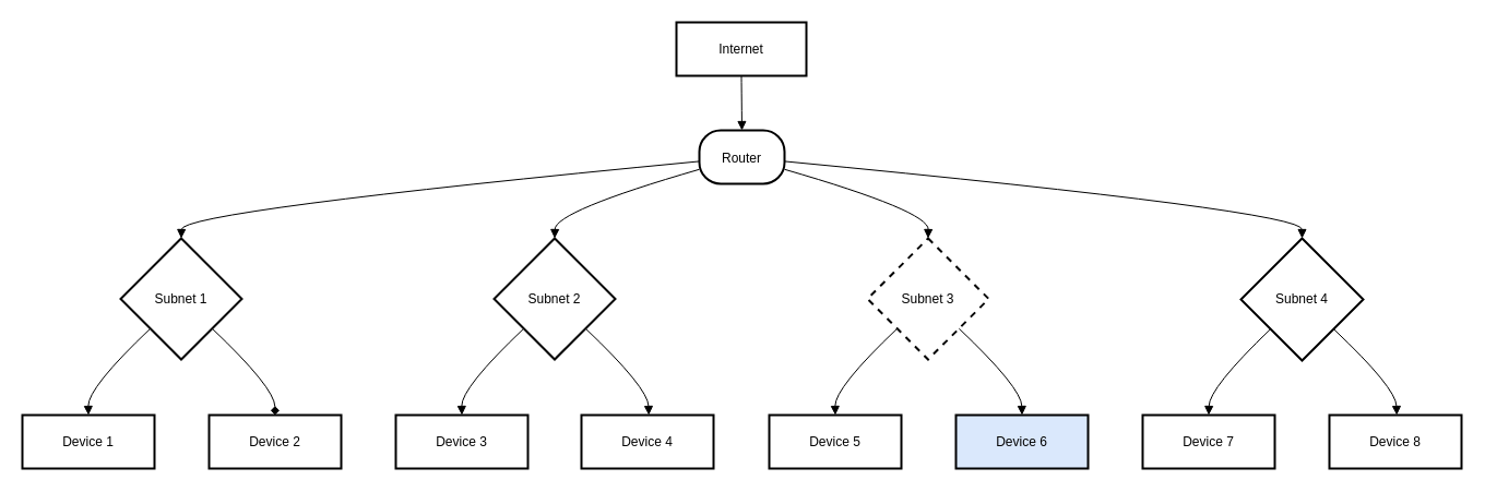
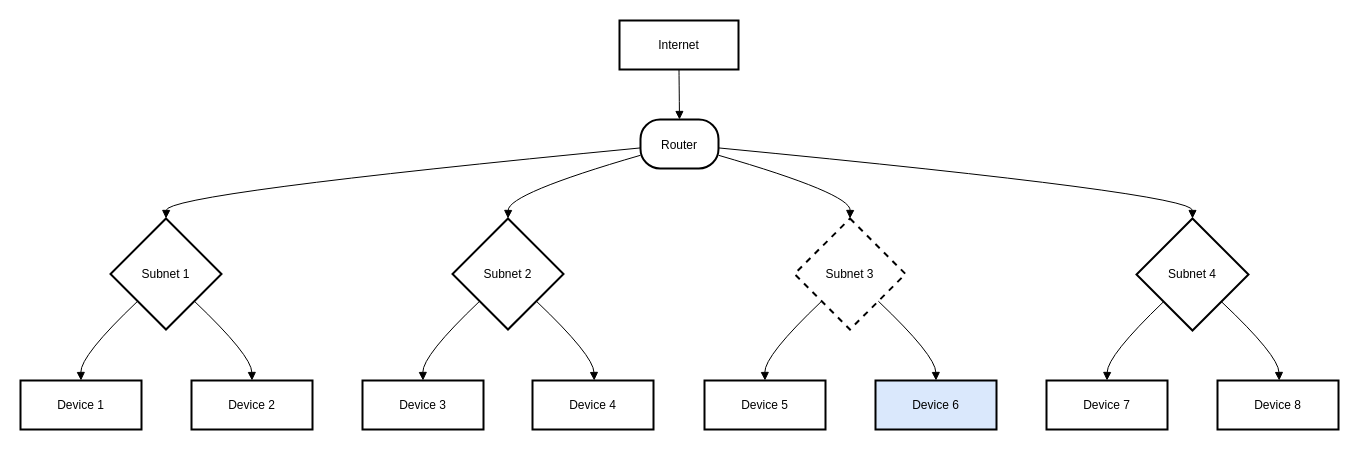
  <mxCell id="0" />
  <mxCell id="1" parent="0" />
  <mxCell id="2" value="Internet" style="whiteSpace=wrap;strokeWidth=2;" vertex="1" parent="1"><mxGeometry x="619" y="20" width="119" height="49" as="geometry" /></mxCell>
  <mxCell id="3" value="Router" style="rounded=1;arcSize=40;strokeWidth=2" vertex="1" parent="1"><mxGeometry x="640" y="119" width="78" height="49" as="geometry" /></mxCell>
  <mxCell id="4" value="Subnet 1" style="rhombus;strokeWidth=2;whiteSpace=wrap;" vertex="1" parent="1"><mxGeometry x="110" y="218" width="111" height="111" as="geometry" /></mxCell>
  <mxCell id="5" value="Device 1" style="whiteSpace=wrap;strokeWidth=2;" vertex="1" parent="1"><mxGeometry x="20" y="380" width="121" height="49" as="geometry" /></mxCell>
  <mxCell id="6" value="Device 2" style="whiteSpace=wrap;strokeWidth=2;" vertex="1" parent="1"><mxGeometry x="191" y="380" width="121" height="49" as="geometry" /></mxCell>
  <mxCell id="7" value="Subnet 2" style="rhombus;strokeWidth=2;whiteSpace=wrap;" vertex="1" parent="1"><mxGeometry x="452" y="218" width="111" height="111" as="geometry" /></mxCell>
  <mxCell id="8" value="Device 3" style="whiteSpace=wrap;strokeWidth=2;" vertex="1" parent="1"><mxGeometry x="362" y="380" width="121" height="49" as="geometry" /></mxCell>
  <mxCell id="9" value="Device 4" style="whiteSpace=wrap;strokeWidth=2;" vertex="1" parent="1"><mxGeometry x="532" y="380" width="121" height="49" as="geometry" /></mxCell>
  <mxCell id="10" value="Subnet 3" style="rhombus;strokeWidth=2;whiteSpace=wrap;dashed=1;" vertex="1" parent="1"><mxGeometry x="794" y="218" width="111" height="111" as="geometry" /></mxCell>
  <mxCell id="11" value="Device 5" style="whiteSpace=wrap;strokeWidth=2;" vertex="1" parent="1"><mxGeometry x="704" y="380" width="121" height="49" as="geometry" /></mxCell>
  <mxCell id="12" value="Device 6" style="whiteSpace=wrap;strokeWidth=2;fillColor=#dae8fc;" vertex="1" parent="1"><mxGeometry x="875" y="380" width="121" height="49" as="geometry" /></mxCell>
  <mxCell id="13" value="Subnet 4" style="rhombus;strokeWidth=2;whiteSpace=wrap;" vertex="1" parent="1"><mxGeometry x="1136" y="218" width="112" height="112" as="geometry" /></mxCell>
  <mxCell id="14" value="Device 7" style="whiteSpace=wrap;strokeWidth=2;" vertex="1" parent="1"><mxGeometry x="1046" y="380" width="121" height="49" as="geometry" /></mxCell>
  <mxCell id="15" value="Device 8" style="whiteSpace=wrap;strokeWidth=2;" vertex="1" parent="1"><mxGeometry x="1217" y="380" width="121" height="49" as="geometry" /></mxCell>
  <mxCell id="16" value="" style="curved=1;startArrow=none;endArrow=block;exitX=0.5;exitY=1;entryX=0.5;entryY=0;" edge="1" parent="1" source="2" target="3"><mxGeometry relative="1" as="geometry"><Array as="points" /></mxGeometry></mxCell>
  <mxCell id="17" value="" style="curved=1;startArrow=none;endArrow=block;exitX=0;exitY=0.58;entryX=0.5;entryY=0;" edge="1" parent="1" source="3" target="4"><mxGeometry relative="1" as="geometry"><Array as="points"><mxPoint x="166" y="193" /></Array></mxGeometry></mxCell>
  <mxCell id="18" value="" style="curved=1;startArrow=none;endArrow=block;exitX=0;exitY=0.98;entryX=0.5;entryY=0;" edge="1" parent="1" source="4" target="5"><mxGeometry relative="1" as="geometry"><Array as="points"><mxPoint x="80" y="355" /></Array></mxGeometry></mxCell>
- <mxCell id="19" value="" style="curved=1;startArrow=none;endArrow=diamond;exitX=1;exitY=0.98;entryX=0.5;entryY=0;" edge="1" parent="1" source="4" target="6"><mxGeometry relative="1" as="geometry"><Array as="points"><mxPoint x="251" y="355" /></Array></mxGeometry></mxCell>
+ <mxCell id="19" value="" style="curved=1;startArrow=none;endArrow=block;exitX=1;exitY=0.98;entryX=0.5;entryY=0;" edge="1" parent="1" source="4" target="6"><mxGeometry relative="1" as="geometry"><Array as="points"><mxPoint x="251" y="355" /></Array></mxGeometry></mxCell>
  <mxCell id="20" value="" style="curved=1;startArrow=none;endArrow=block;exitX=0;exitY=0.73;entryX=0.5;entryY=0;" edge="1" parent="1" source="3" target="7"><mxGeometry relative="1" as="geometry"><Array as="points"><mxPoint x="508" y="193" /></Array></mxGeometry></mxCell>
  <mxCell id="21" value="" style="curved=1;startArrow=none;endArrow=block;exitX=0;exitY=0.98;entryX=0.5;entryY=0;" edge="1" parent="1" source="7" target="8"><mxGeometry relative="1" as="geometry"><Array as="points"><mxPoint x="422" y="355" /></Array></mxGeometry></mxCell>
  <mxCell id="22" value="" style="curved=1;startArrow=none;endArrow=block;exitX=1;exitY=0.98;entryX=0.51;entryY=0;" edge="1" parent="1" source="7" target="9"><mxGeometry relative="1" as="geometry"><Array as="points"><mxPoint x="593" y="355" /></Array></mxGeometry></mxCell>
  <mxCell id="23" value="" style="curved=1;startArrow=none;endArrow=block;exitX=1;exitY=0.73;entryX=0.5;entryY=0;" edge="1" parent="1" source="3" target="10"><mxGeometry relative="1" as="geometry"><Array as="points"><mxPoint x="850" y="193" /></Array></mxGeometry></mxCell>
  <mxCell id="24" value="" style="curved=1;startArrow=none;endArrow=block;exitX=0;exitY=0.98;entryX=0.5;entryY=0;" edge="1" parent="1" source="10" target="11"><mxGeometry relative="1" as="geometry"><Array as="points"><mxPoint x="764" y="355" /></Array></mxGeometry></mxCell>
  <mxCell id="25" value="" style="curved=1;startArrow=none;endArrow=block;exitX=1;exitY=0.98;entryX=0.5;entryY=0;" edge="1" parent="1" source="10" target="12"><mxGeometry relative="1" as="geometry"><Array as="points"><mxPoint x="935" y="355" /></Array></mxGeometry></mxCell>
  <mxCell id="26" value="" style="curved=1;startArrow=none;endArrow=block;exitX=1;exitY=0.58;entryX=0.5;entryY=0;" edge="1" parent="1" source="3" target="13"><mxGeometry relative="1" as="geometry"><Array as="points"><mxPoint x="1192" y="193" /></Array></mxGeometry></mxCell>
  <mxCell id="27" value="" style="curved=1;startArrow=none;endArrow=block;exitX=0;exitY=0.97;entryX=0.5;entryY=0;" edge="1" parent="1" source="13" target="14"><mxGeometry relative="1" as="geometry"><Array as="points"><mxPoint x="1107" y="355" /></Array></mxGeometry></mxCell>
  <mxCell id="28" value="" style="curved=1;startArrow=none;endArrow=block;exitX=1;exitY=0.97;entryX=0.51;entryY=0;" edge="1" parent="1" source="13" target="15"><mxGeometry relative="1" as="geometry"><Array as="points"><mxPoint x="1278" y="355" /></Array></mxGeometry></mxCell>
